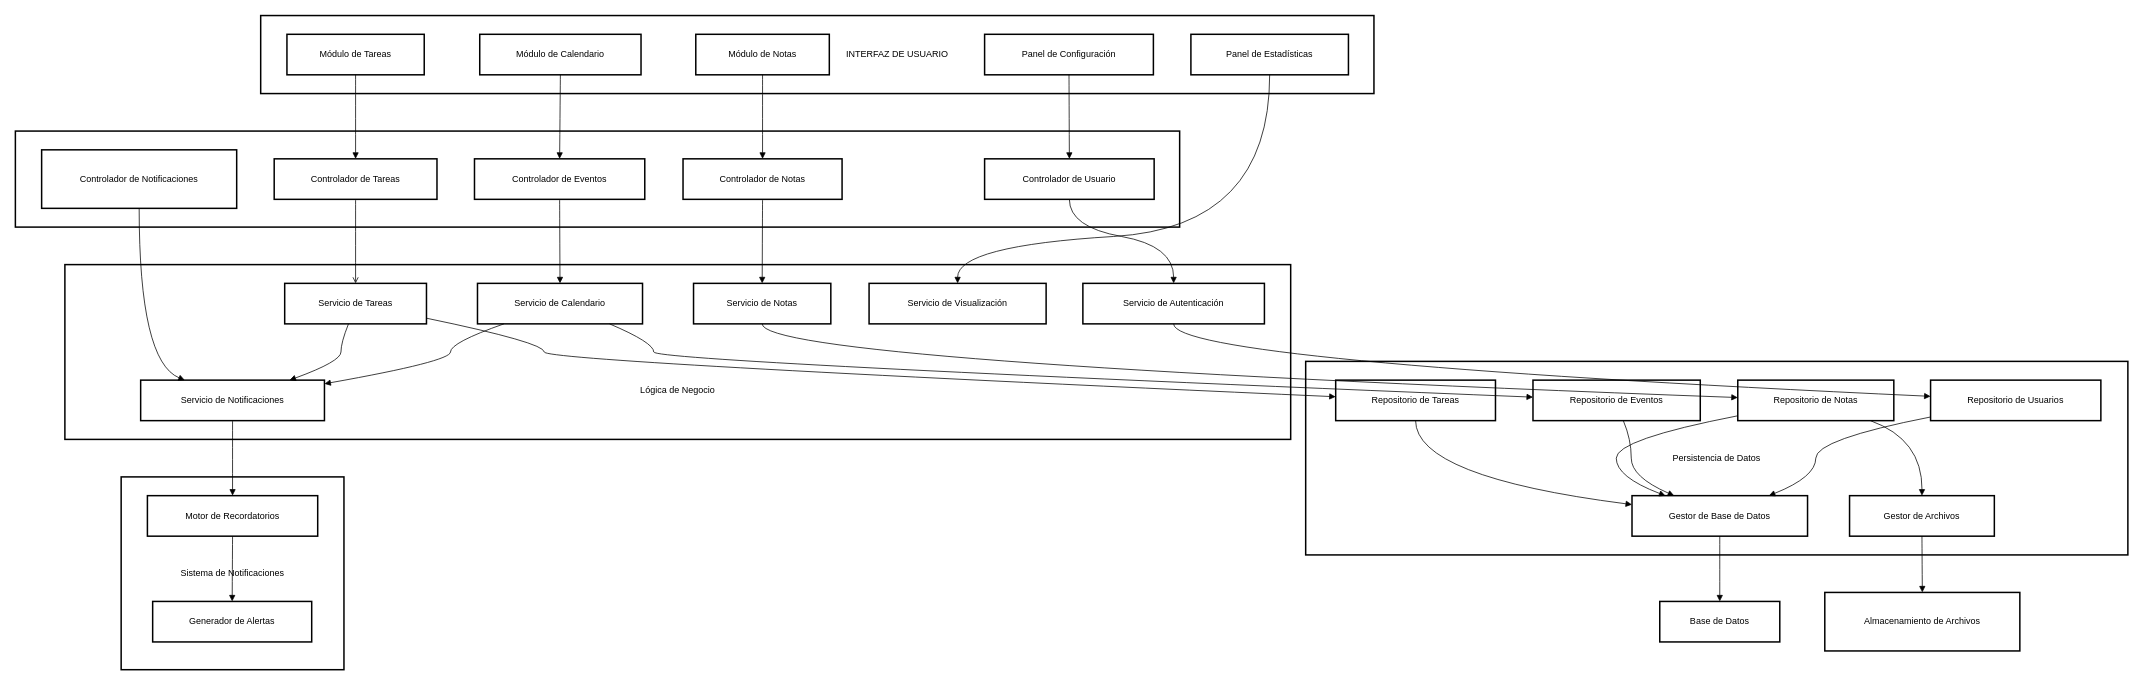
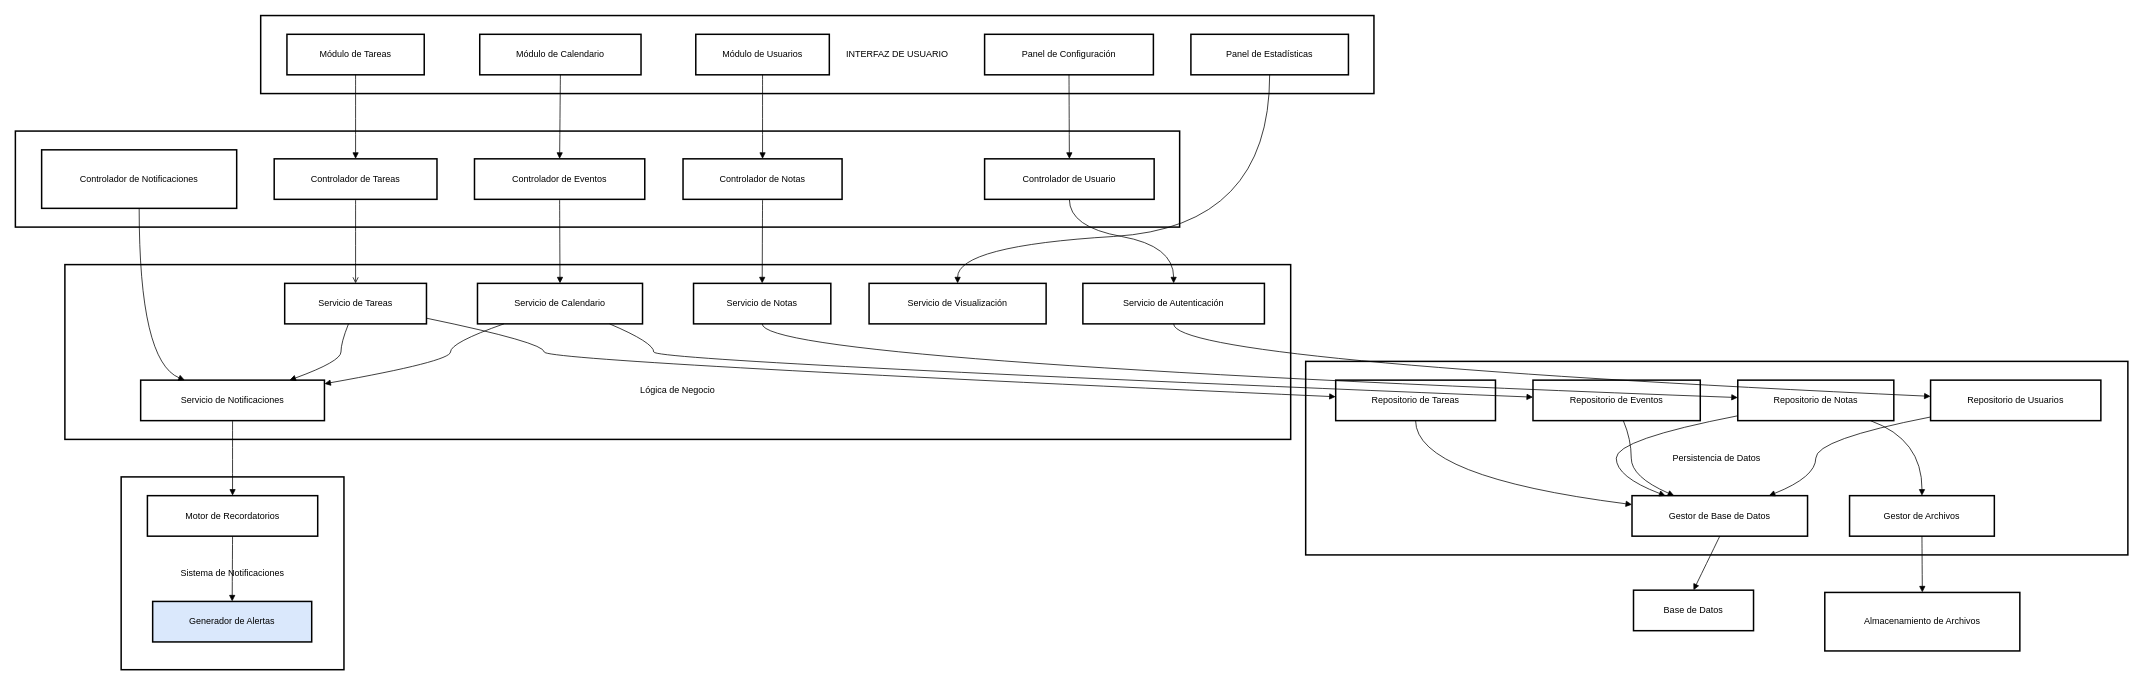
  <mxCell id="0" />
  <mxCell id="1" parent="0" />
  <mxCell id="2" value="Sistema de Notificaciones" style="whiteSpace=wrap;strokeWidth=2;" vertex="1" parent="1"><mxGeometry x="161" y="635" width="297" height="257" as="geometry" /></mxCell>
  <mxCell id="3" value="Persistencia de Datos" style="whiteSpace=wrap;strokeWidth=2;" vertex="1" parent="1"><mxGeometry x="1740" y="481" width="1096" height="258" as="geometry" /></mxCell>
  <mxCell id="4" value="&#10;&#10;&#10;&#10;&#10;&#10;&#10;Lógica de Negocio" style="whiteSpace=wrap;strokeWidth=2;" vertex="1" parent="1"><mxGeometry x="86" y="352" width="1634" height="233" as="geometry" /></mxCell>
  <mxCell id="5" value="Controladores" style="whiteSpace=wrap;strokeWidth=2;" vertex="1" parent="1"><mxGeometry x="20" y="174" width="1552" height="128" as="geometry" /></mxCell>
  <mxCell id="6" value="                                                                INTERFAZ DE USUARIO" style="whiteSpace=wrap;strokeWidth=2;" vertex="1" parent="1"><mxGeometry x="347" y="20" width="1484" height="104" as="geometry" /></mxCell>
  <mxCell id="7" value="Módulo de Tareas" style="whiteSpace=wrap;strokeWidth=2;" vertex="1" parent="1"><mxGeometry x="382" y="45" width="183" height="54" as="geometry" /></mxCell>
- <mxCell id="8" value="Módulo de Notas" style="whiteSpace=wrap;strokeWidth=2;" vertex="1" parent="1"><mxGeometry x="927" y="45" width="178" height="54" as="geometry" /></mxCell>
+ <mxCell id="8" value="Módulo de Usuarios" style="whiteSpace=wrap;strokeWidth=2;" vertex="1" parent="1"><mxGeometry x="927" y="45" width="178" height="54" as="geometry" /></mxCell>
  <mxCell id="9" value="Módulo de Calendario" style="whiteSpace=wrap;strokeWidth=2;" vertex="1" parent="1"><mxGeometry x="639" y="45" width="215" height="54" as="geometry" /></mxCell>
  <mxCell id="10" value="Panel de Estadísticas" style="whiteSpace=wrap;strokeWidth=2;" vertex="1" parent="1"><mxGeometry x="1587" y="45" width="210" height="54" as="geometry" /></mxCell>
  <mxCell id="11" value="Panel de Configuración" style="whiteSpace=wrap;strokeWidth=2;" vertex="1" parent="1"><mxGeometry x="1312" y="45" width="225" height="54" as="geometry" /></mxCell>
  <mxCell id="12" value="Controlador de Tareas" style="whiteSpace=wrap;strokeWidth=2;" vertex="1" parent="1"><mxGeometry x="365" y="211" width="217" height="54" as="geometry" /></mxCell>
  <mxCell id="13" value="Controlador de Notas" style="whiteSpace=wrap;strokeWidth=2;" vertex="1" parent="1"><mxGeometry x="910" y="211" width="212" height="54" as="geometry" /></mxCell>
  <mxCell id="14" value="Controlador de Eventos" style="whiteSpace=wrap;strokeWidth=2;" vertex="1" parent="1"><mxGeometry x="632" y="211" width="227" height="54" as="geometry" /></mxCell>
  <mxCell id="15" value="Controlador de Usuario" style="whiteSpace=wrap;strokeWidth=2;" vertex="1" parent="1"><mxGeometry x="1312" y="211" width="226" height="54" as="geometry" /></mxCell>
  <mxCell id="16" value="Controlador de Notificaciones" style="whiteSpace=wrap;strokeWidth=2;" vertex="1" parent="1"><mxGeometry x="55" y="199" width="260" height="78" as="geometry" /></mxCell>
  <mxCell id="17" value="Servicio de Tareas" style="whiteSpace=wrap;strokeWidth=2;" vertex="1" parent="1"><mxGeometry x="379" y="377" width="189" height="54" as="geometry" /></mxCell>
  <mxCell id="18" value="Servicio de Notas" style="whiteSpace=wrap;strokeWidth=2;" vertex="1" parent="1"><mxGeometry x="924" y="377" width="183" height="54" as="geometry" /></mxCell>
  <mxCell id="19" value="Servicio de Calendario" style="whiteSpace=wrap;strokeWidth=2;" vertex="1" parent="1"><mxGeometry x="636" y="377" width="220" height="54" as="geometry" /></mxCell>
  <mxCell id="20" value="Servicio de Autenticación" style="whiteSpace=wrap;strokeWidth=2;" vertex="1" parent="1"><mxGeometry x="1443" y="377" width="242" height="54" as="geometry" /></mxCell>
  <mxCell id="21" value="Servicio de Notificaciones" style="whiteSpace=wrap;strokeWidth=2;" vertex="1" parent="1"><mxGeometry x="187" y="506" width="245" height="54" as="geometry" /></mxCell>
  <mxCell id="22" value="Servicio de Visualización" style="whiteSpace=wrap;strokeWidth=2;" vertex="1" parent="1"><mxGeometry x="1158" y="377" width="236" height="54" as="geometry" /></mxCell>
  <mxCell id="23" value="Gestor de Base de Datos" style="whiteSpace=wrap;strokeWidth=2;" vertex="1" parent="1"><mxGeometry x="2175" y="660" width="234" height="54" as="geometry" /></mxCell>
  <mxCell id="24" value="Repositorio de Tareas" style="whiteSpace=wrap;strokeWidth=2;" vertex="1" parent="1"><mxGeometry x="1780" y="506" width="213" height="54" as="geometry" /></mxCell>
  <mxCell id="25" value="Repositorio de Notas" style="whiteSpace=wrap;strokeWidth=2;" vertex="1" parent="1"><mxGeometry x="2316" y="506" width="208" height="54" as="geometry" /></mxCell>
  <mxCell id="26" value="Repositorio de Eventos" style="whiteSpace=wrap;strokeWidth=2;" vertex="1" parent="1"><mxGeometry x="2043" y="506" width="223" height="54" as="geometry" /></mxCell>
  <mxCell id="27" value="Repositorio de Usuarios" style="whiteSpace=wrap;strokeWidth=2;" vertex="1" parent="1"><mxGeometry x="2573" y="506" width="227" height="54" as="geometry" /></mxCell>
  <mxCell id="28" value="Gestor de Archivos" style="whiteSpace=wrap;strokeWidth=2;" vertex="1" parent="1"><mxGeometry x="2465" y="660" width="193" height="54" as="geometry" /></mxCell>
  <mxCell id="29" value="Motor de Recordatorios" style="whiteSpace=wrap;strokeWidth=2;" vertex="1" parent="1"><mxGeometry x="196" y="660" width="227" height="54" as="geometry" /></mxCell>
- <mxCell id="30" value="Generador de Alertas" style="whiteSpace=wrap;strokeWidth=2;" vertex="1" parent="1"><mxGeometry x="203" y="801" width="212" height="54" as="geometry" /></mxCell>
- <mxCell id="31" value="Base de Datos" style="whiteSpace=wrap;strokeWidth=2;" vertex="1" parent="1"><mxGeometry x="2212" y="801" width="160" height="54" as="geometry" /></mxCell>
+ <mxCell id="30" value="Generador de Alertas" style="whiteSpace=wrap;strokeWidth=2;fillColor=#dae8fc;" vertex="1" parent="1"><mxGeometry x="203" y="801" width="212" height="54" as="geometry" /></mxCell>
+ <mxCell id="31" value="Base de Datos" style="whiteSpace=wrap;strokeWidth=2;" vertex="1" parent="1"><mxGeometry x="2177" y="786" width="160" height="54" as="geometry" /></mxCell>
  <mxCell id="32" value="Almacenamiento de Archivos" style="whiteSpace=wrap;strokeWidth=2;" vertex="1" parent="1"><mxGeometry x="2432" y="789" width="260" height="78" as="geometry" /></mxCell>
  <mxCell id="33" value="" style="curved=1;startArrow=none;endArrow=block;exitX=0.5;exitY=1;entryX=0.5;entryY=0;rounded=0;" edge="1" parent="1" source="7" target="12"><mxGeometry relative="1" as="geometry"><Array as="points" /></mxGeometry></mxCell>
  <mxCell id="34" value="" style="curved=1;startArrow=none;endArrow=block;exitX=0.5;exitY=1;entryX=0.5;entryY=0;rounded=0;" edge="1" parent="1" source="8" target="13"><mxGeometry relative="1" as="geometry"><Array as="points" /></mxGeometry></mxCell>
  <mxCell id="35" value="" style="curved=1;startArrow=none;endArrow=block;exitX=0.5;exitY=1;entryX=0.5;entryY=0;rounded=0;" edge="1" parent="1" source="9" target="14"><mxGeometry relative="1" as="geometry"><Array as="points" /></mxGeometry></mxCell>
  <mxCell id="36" value="" style="curved=1;startArrow=none;endArrow=block;exitX=0.5;exitY=1;entryX=0.5;entryY=0;rounded=0;" edge="1" parent="1" source="10" target="22"><mxGeometry relative="1" as="geometry"><Array as="points"><mxPoint x="1692" y="302" /><mxPoint x="1276" y="327" /></Array></mxGeometry></mxCell>
  <mxCell id="37" value="" style="curved=1;startArrow=none;endArrow=block;exitX=0.5;exitY=1;entryX=0.5;entryY=0;rounded=0;" edge="1" parent="1" source="11" target="15"><mxGeometry relative="1" as="geometry"><Array as="points" /></mxGeometry></mxCell>
  <mxCell id="38" value="" style="curved=1;startArrow=none;endArrow=open;exitX=0.5;exitY=1;entryX=0.5;entryY=0;rounded=0;" edge="1" parent="1" source="12" target="17"><mxGeometry relative="1" as="geometry"><Array as="points" /></mxGeometry></mxCell>
  <mxCell id="39" value="" style="curved=1;startArrow=none;endArrow=block;exitX=0.5;exitY=1;entryX=0.5;entryY=0;rounded=0;" edge="1" parent="1" source="13" target="18"><mxGeometry relative="1" as="geometry"><Array as="points" /></mxGeometry></mxCell>
  <mxCell id="40" value="" style="curved=1;startArrow=none;endArrow=block;exitX=0.5;exitY=1;entryX=0.5;entryY=0;rounded=0;" edge="1" parent="1" source="14" target="19"><mxGeometry relative="1" as="geometry"><Array as="points" /></mxGeometry></mxCell>
  <mxCell id="41" value="" style="curved=1;startArrow=none;endArrow=block;exitX=0.5;exitY=1;entryX=0.5;entryY=0;rounded=0;" edge="1" parent="1" source="15" target="20"><mxGeometry relative="1" as="geometry"><Array as="points"><mxPoint x="1425" y="302" /><mxPoint x="1564" y="327" /></Array></mxGeometry></mxCell>
  <mxCell id="42" value="" style="curved=1;startArrow=none;endArrow=block;exitX=0.5;exitY=1;entryX=0.24;entryY=0;rounded=0;" edge="1" parent="1" source="16" target="21"><mxGeometry relative="1" as="geometry"><Array as="points"><mxPoint x="185" y="481" /></Array></mxGeometry></mxCell>
  <mxCell id="43" value="" style="curved=1;startArrow=none;endArrow=block;exitX=1;exitY=0.86;entryX=0;entryY=0.41;rounded=0;" edge="1" parent="1" source="17" target="24"><mxGeometry relative="1" as="geometry"><Array as="points"><mxPoint x="725" y="456" /><mxPoint x="725" y="481" /></Array></mxGeometry></mxCell>
  <mxCell id="44" value="" style="curved=1;startArrow=none;endArrow=block;exitX=0.5;exitY=1;entryX=0;entryY=0.43;rounded=0;" edge="1" parent="1" source="18" target="25"><mxGeometry relative="1" as="geometry"><Array as="points"><mxPoint x="1016" y="481" /></Array></mxGeometry></mxCell>
  <mxCell id="45" value="" style="curved=1;startArrow=none;endArrow=block;exitX=0.8;exitY=1;entryX=0;entryY=0.42;rounded=0;" edge="1" parent="1" source="19" target="26"><mxGeometry relative="1" as="geometry"><Array as="points"><mxPoint x="871" y="456" /><mxPoint x="871" y="481" /></Array></mxGeometry></mxCell>
  <mxCell id="46" value="" style="curved=1;startArrow=none;endArrow=block;exitX=0.5;exitY=1;entryX=0;entryY=0.4;rounded=0;" edge="1" parent="1" source="20" target="27"><mxGeometry relative="1" as="geometry"><Array as="points"><mxPoint x="1564" y="481" /></Array></mxGeometry></mxCell>
  <mxCell id="47" value="" style="curved=1;startArrow=none;endArrow=block;exitX=0.5;exitY=1;entryX=0.5;entryY=0;rounded=0;" edge="1" parent="1" source="21" target="29"><mxGeometry relative="1" as="geometry"><Array as="points" /></mxGeometry></mxCell>
  <mxCell id="48" value="" style="curved=1;startArrow=none;endArrow=block;exitX=0.5;exitY=1;entryX=0;entryY=0.22;rounded=0;" edge="1" parent="1" source="24" target="23"><mxGeometry relative="1" as="geometry"><Array as="points"><mxPoint x="1887" y="635" /></Array></mxGeometry></mxCell>
  <mxCell id="49" value="" style="curved=1;startArrow=none;endArrow=block;exitX=0;exitY=0.88;entryX=0.19;entryY=0;rounded=0;" edge="1" parent="1" source="25" target="23"><mxGeometry relative="1" as="geometry"><Array as="points"><mxPoint x="2154" y="585" /><mxPoint x="2154" y="635" /></Array></mxGeometry></mxCell>
  <mxCell id="50" value="" style="curved=1;startArrow=none;endArrow=block;exitX=0.54;exitY=1;entryX=0.24;entryY=0;rounded=0;" edge="1" parent="1" source="26" target="23"><mxGeometry relative="1" as="geometry"><Array as="points"><mxPoint x="2174" y="585" /><mxPoint x="2174" y="635" /></Array></mxGeometry></mxCell>
  <mxCell id="51" value="" style="curved=1;startArrow=none;endArrow=block;exitX=0;exitY=0.91;entryX=0.78;entryY=0;rounded=0;" edge="1" parent="1" source="27" target="23"><mxGeometry relative="1" as="geometry"><Array as="points"><mxPoint x="2420" y="585" /><mxPoint x="2420" y="635" /></Array></mxGeometry></mxCell>
  <mxCell id="52" value="" style="curved=1;startArrow=none;endArrow=block;exitX=0.5;exitY=1;entryX=0.5;entryY=0;rounded=0;" edge="1" parent="1" source="28" target="32"><mxGeometry relative="1" as="geometry"><Array as="points" /></mxGeometry></mxCell>
  <mxCell id="53" value="" style="curved=1;startArrow=none;endArrow=block;exitX=0.85;exitY=1;entryX=0.5;entryY=0;rounded=0;" edge="1" parent="1" source="25" target="28"><mxGeometry relative="1" as="geometry"><Array as="points"><mxPoint x="2562" y="585" /></Array></mxGeometry></mxCell>
  <mxCell id="54" value="" style="curved=1;startArrow=none;endArrow=block;exitX=0.5;exitY=1;entryX=0.5;entryY=0;rounded=0;" edge="1" parent="1" source="29" target="30"><mxGeometry relative="1" as="geometry"><Array as="points" /></mxGeometry></mxCell>
  <mxCell id="55" value="" style="curved=1;startArrow=none;endArrow=block;exitX=0.45;exitY=1;entryX=0.81;entryY=0;rounded=0;" edge="1" parent="1" source="17" target="21"><mxGeometry relative="1" as="geometry"><Array as="points"><mxPoint x="454" y="456" /><mxPoint x="454" y="481" /></Array></mxGeometry></mxCell>
  <mxCell id="56" value="" style="curved=1;startArrow=none;endArrow=block;exitX=0.16;exitY=1;entryX=1;entryY=0.09;rounded=0;" edge="1" parent="1" source="19" target="21"><mxGeometry relative="1" as="geometry"><Array as="points"><mxPoint x="600" y="456" /><mxPoint x="600" y="481" /></Array></mxGeometry></mxCell>
  <mxCell id="57" value="" style="curved=1;startArrow=none;endArrow=block;exitX=0.5;exitY=1;entryX=0.5;entryY=0;rounded=0;" edge="1" parent="1" source="23" target="31"><mxGeometry relative="1" as="geometry"><Array as="points" /></mxGeometry></mxCell>
